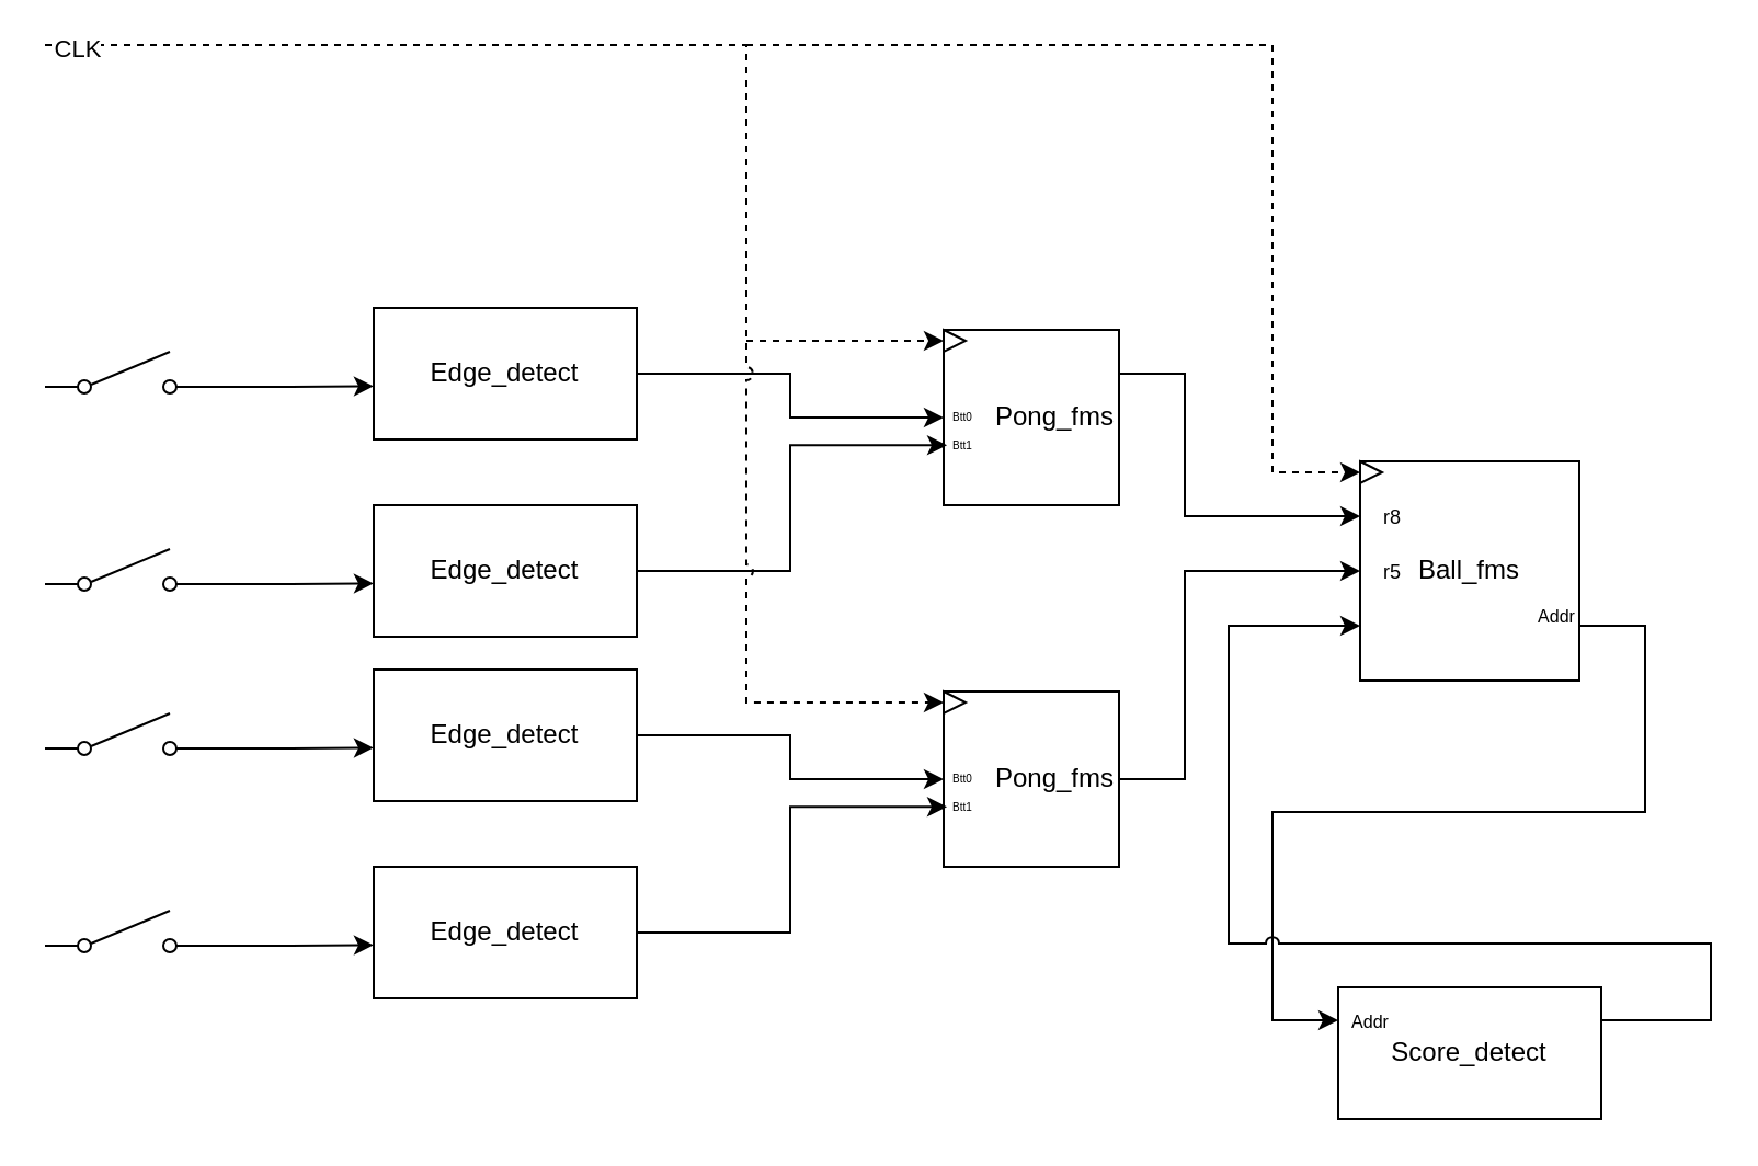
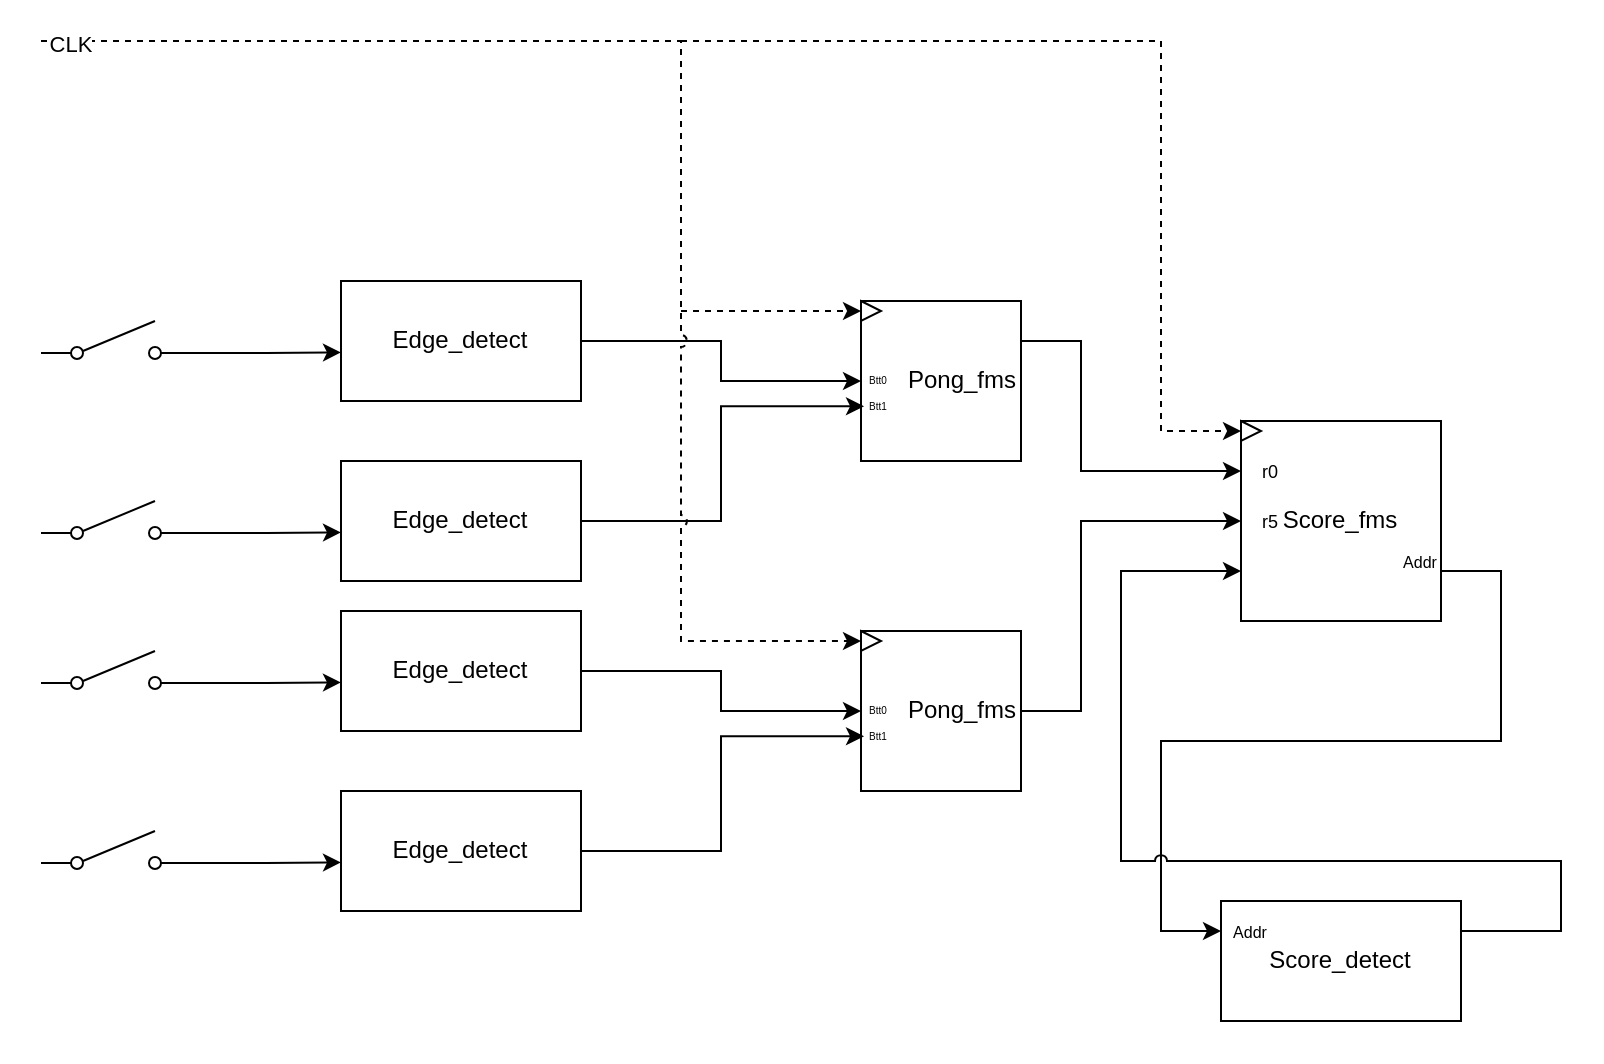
  <mxCell id="0" />
  <mxCell id="1" parent="0" />
  <mxCell id="2" value="Edge_detect" style="rounded=0;whiteSpace=wrap;html=1;" vertex="1" parent="1"><mxGeometry x="170" y="230" width="120" height="60" as="geometry" /></mxCell>
  <mxCell id="3" value="" style="html=1;shape=mxgraph.electrical.electro-mechanical.singleSwitch;aspect=fixed;elSwitchState=off;" vertex="1" parent="1"><mxGeometry x="20" y="250" width="75" height="20" as="geometry" /></mxCell>
  <mxCell id="4" style="edgeStyle=orthogonalEdgeStyle;rounded=0;orthogonalLoop=1;jettySize=auto;html=1;exitX=1;exitY=0.8;exitDx=0;exitDy=0;entryX=0;entryY=0.595;entryDx=0;entryDy=0;entryPerimeter=0;" edge="1" parent="1" source="3" target="2"><mxGeometry relative="1" as="geometry" /></mxCell>
  <mxCell id="5" style="edgeStyle=orthogonalEdgeStyle;rounded=0;orthogonalLoop=1;jettySize=auto;html=1;exitX=1;exitY=0.5;exitDx=0;exitDy=0;" edge="1" parent="1" source="6" target="10"><mxGeometry relative="1" as="geometry" /></mxCell>
  <mxCell id="6" value="Edge_detect" style="rounded=0;whiteSpace=wrap;html=1;" vertex="1" parent="1"><mxGeometry x="170" y="140" width="120" height="60" as="geometry" /></mxCell>
  <mxCell id="7" value="" style="html=1;shape=mxgraph.electrical.electro-mechanical.singleSwitch;aspect=fixed;elSwitchState=off;" vertex="1" parent="1"><mxGeometry x="20" y="160" width="75" height="20" as="geometry" /></mxCell>
  <mxCell id="8" style="edgeStyle=orthogonalEdgeStyle;rounded=0;orthogonalLoop=1;jettySize=auto;html=1;exitX=1;exitY=0.8;exitDx=0;exitDy=0;entryX=0;entryY=0.595;entryDx=0;entryDy=0;entryPerimeter=0;" edge="1" parent="1" source="7" target="6"><mxGeometry relative="1" as="geometry" /></mxCell>
  <mxCell id="9" style="edgeStyle=none;rounded=0;orthogonalLoop=1;jettySize=auto;html=1;exitX=1;exitY=0.25;exitDx=0;exitDy=0;entryX=0;entryY=0.25;entryDx=0;entryDy=0;" edge="1" parent="1" source="10" target="32"><mxGeometry relative="1" as="geometry"><Array as="points"><mxPoint x="540" y="170" /><mxPoint x="540" y="235" /></Array></mxGeometry></mxCell>
  <mxCell id="10" value="&lt;div style=&quot;&quot;&gt;&lt;span style=&quot;background-color: initial;&quot;&gt;Pong_fms&lt;/span&gt;&lt;/div&gt;" style="whiteSpace=wrap;html=1;aspect=fixed;align=right;" vertex="1" parent="1"><mxGeometry x="430" y="150" width="80" height="80" as="geometry" /></mxCell>
  <mxCell id="11" style="edgeStyle=orthogonalEdgeStyle;rounded=0;orthogonalLoop=1;jettySize=auto;html=1;exitX=1;exitY=0.5;exitDx=0;exitDy=0;entryX=0.019;entryY=0.658;entryDx=0;entryDy=0;entryPerimeter=0;" edge="1" parent="1" source="2" target="10"><mxGeometry relative="1" as="geometry" /></mxCell>
  <mxCell id="12" value="" style="triangle;whiteSpace=wrap;html=1;" vertex="1" parent="1"><mxGeometry x="430" y="150" width="10" height="10" as="geometry" /></mxCell>
  <mxCell id="13" value="" style="endArrow=classic;html=1;rounded=0;entryX=0;entryY=0.5;entryDx=0;entryDy=0;jumpStyle=arc;dashed=1;" edge="1" parent="1" target="27"><mxGeometry width="50" height="50" relative="1" as="geometry"><mxPoint x="20" y="20" as="sourcePoint" /><mxPoint x="390" y="20" as="targetPoint" /><Array as="points"><mxPoint x="340" y="20" /><mxPoint x="340" y="155" /><mxPoint x="340" y="320" /></Array></mxGeometry></mxCell>
  <mxCell id="14" value="CLK" style="edgeLabel;html=1;align=center;verticalAlign=middle;resizable=0;points=[];" vertex="1" connectable="0" parent="13"><mxGeometry x="-0.961" relative="1" as="geometry"><mxPoint y="1" as="offset" /></mxGeometry></mxCell>
  <mxCell id="15" value="&lt;font style=&quot;font-size: 5px;&quot;&gt;Btt0&lt;/font&gt;" style="text;html=1;align=center;verticalAlign=middle;whiteSpace=wrap;rounded=0;" vertex="1" parent="1"><mxGeometry x="424" y="180" width="30" height="15" as="geometry" /></mxCell>
  <mxCell id="16" value="&lt;font style=&quot;font-size: 5px;&quot;&gt;Btt1&lt;/font&gt;" style="text;html=1;align=center;verticalAlign=middle;whiteSpace=wrap;rounded=0;" vertex="1" parent="1"><mxGeometry x="424" y="193" width="30" height="15" as="geometry" /></mxCell>
  <mxCell id="17" value="Edge_detect" style="rounded=0;whiteSpace=wrap;html=1;" vertex="1" parent="1"><mxGeometry x="170" y="395" width="120" height="60" as="geometry" /></mxCell>
  <mxCell id="18" value="" style="html=1;shape=mxgraph.electrical.electro-mechanical.singleSwitch;aspect=fixed;elSwitchState=off;" vertex="1" parent="1"><mxGeometry x="20" y="415" width="75" height="20" as="geometry" /></mxCell>
  <mxCell id="19" style="edgeStyle=orthogonalEdgeStyle;rounded=0;orthogonalLoop=1;jettySize=auto;html=1;exitX=1;exitY=0.8;exitDx=0;exitDy=0;entryX=0;entryY=0.595;entryDx=0;entryDy=0;entryPerimeter=0;" edge="1" parent="1" source="18" target="17"><mxGeometry relative="1" as="geometry" /></mxCell>
  <mxCell id="20" style="edgeStyle=orthogonalEdgeStyle;rounded=0;orthogonalLoop=1;jettySize=auto;html=1;exitX=1;exitY=0.5;exitDx=0;exitDy=0;" edge="1" parent="1" source="21" target="25"><mxGeometry relative="1" as="geometry" /></mxCell>
  <mxCell id="21" value="Edge_detect" style="rounded=0;whiteSpace=wrap;html=1;" vertex="1" parent="1"><mxGeometry x="170" y="305" width="120" height="60" as="geometry" /></mxCell>
  <mxCell id="22" value="" style="html=1;shape=mxgraph.electrical.electro-mechanical.singleSwitch;aspect=fixed;elSwitchState=off;" vertex="1" parent="1"><mxGeometry x="20" y="325" width="75" height="20" as="geometry" /></mxCell>
  <mxCell id="23" style="edgeStyle=orthogonalEdgeStyle;rounded=0;orthogonalLoop=1;jettySize=auto;html=1;exitX=1;exitY=0.8;exitDx=0;exitDy=0;entryX=0;entryY=0.595;entryDx=0;entryDy=0;entryPerimeter=0;" edge="1" parent="1" source="22" target="21"><mxGeometry relative="1" as="geometry" /></mxCell>
  <mxCell id="24" style="edgeStyle=none;rounded=0;orthogonalLoop=1;jettySize=auto;html=1;exitX=1;exitY=0.5;exitDx=0;exitDy=0;entryX=0;entryY=0.5;entryDx=0;entryDy=0;" edge="1" parent="1" source="25" target="32"><mxGeometry relative="1" as="geometry"><Array as="points"><mxPoint x="540" y="355" /><mxPoint x="540" y="260" /></Array></mxGeometry></mxCell>
  <mxCell id="25" value="&lt;div style=&quot;&quot;&gt;&lt;span style=&quot;background-color: initial;&quot;&gt;Pong_fms&lt;/span&gt;&lt;/div&gt;" style="whiteSpace=wrap;html=1;aspect=fixed;align=right;" vertex="1" parent="1"><mxGeometry x="430" y="315" width="80" height="80" as="geometry" /></mxCell>
  <mxCell id="26" style="edgeStyle=orthogonalEdgeStyle;rounded=0;orthogonalLoop=1;jettySize=auto;html=1;exitX=1;exitY=0.5;exitDx=0;exitDy=0;entryX=0.019;entryY=0.658;entryDx=0;entryDy=0;entryPerimeter=0;" edge="1" parent="1" source="17" target="25"><mxGeometry relative="1" as="geometry" /></mxCell>
  <mxCell id="27" value="" style="triangle;whiteSpace=wrap;html=1;" vertex="1" parent="1"><mxGeometry x="430" y="315" width="10" height="10" as="geometry" /></mxCell>
  <mxCell id="28" value="&lt;font style=&quot;font-size: 5px;&quot;&gt;Btt0&lt;/font&gt;" style="text;html=1;align=center;verticalAlign=middle;whiteSpace=wrap;rounded=0;" vertex="1" parent="1"><mxGeometry x="424" y="345" width="30" height="15" as="geometry" /></mxCell>
  <mxCell id="29" value="&lt;font style=&quot;font-size: 5px;&quot;&gt;Btt1&lt;/font&gt;" style="text;html=1;align=center;verticalAlign=middle;whiteSpace=wrap;rounded=0;" vertex="1" parent="1"><mxGeometry x="424" y="358" width="30" height="15" as="geometry" /></mxCell>
  <mxCell id="30" value="" style="endArrow=classic;html=1;rounded=0;entryX=0;entryY=0.5;entryDx=0;entryDy=0;dashed=1;" edge="1" parent="1" target="12"><mxGeometry width="50" height="50" relative="1" as="geometry"><mxPoint x="340" y="155" as="sourcePoint" /><mxPoint x="390" y="110" as="targetPoint" /></mxGeometry></mxCell>
  <mxCell id="31" style="edgeStyle=none;rounded=0;orthogonalLoop=1;jettySize=auto;html=1;exitX=1;exitY=0.75;exitDx=0;exitDy=0;entryX=0;entryY=0.25;entryDx=0;entryDy=0;" edge="1" parent="1" source="32" target="38"><mxGeometry relative="1" as="geometry"><Array as="points"><mxPoint x="750" y="285" /><mxPoint x="750" y="370" /><mxPoint x="580" y="370" /><mxPoint x="580" y="465" /></Array></mxGeometry></mxCell>
- <mxCell id="32" value="Ball_fms" style="whiteSpace=wrap;html=1;aspect=fixed;" vertex="1" parent="1"><mxGeometry x="620" y="210" width="100" height="100" as="geometry" /></mxCell>
+ <mxCell id="32" value="Score_fms" style="whiteSpace=wrap;html=1;aspect=fixed;" vertex="1" parent="1"><mxGeometry x="620" y="210" width="100" height="100" as="geometry" /></mxCell>
  <mxCell id="33" value="" style="triangle;whiteSpace=wrap;html=1;" vertex="1" parent="1"><mxGeometry x="620" y="210" width="10" height="10" as="geometry" /></mxCell>
  <mxCell id="34" value="" style="endArrow=classic;html=1;rounded=0;entryX=0;entryY=0.5;entryDx=0;entryDy=0;dashed=1;" edge="1" parent="1" target="33"><mxGeometry width="50" height="50" relative="1" as="geometry"><mxPoint x="340" y="20" as="sourcePoint" /><mxPoint x="600" y="90" as="targetPoint" /><Array as="points"><mxPoint x="580" y="20" /><mxPoint x="580" y="215" /></Array></mxGeometry></mxCell>
- <mxCell id="35" value="&lt;font style=&quot;font-size: 9px;&quot;&gt;r8&lt;/font&gt;" style="text;html=1;align=center;verticalAlign=middle;whiteSpace=wrap;rounded=0;" vertex="1" parent="1"><mxGeometry x="610" y="230" width="50" height="10" as="geometry" /></mxCell>
+ <mxCell id="35" value="&lt;font style=&quot;font-size: 9px;&quot;&gt;r0&lt;/font&gt;" style="text;html=1;align=center;verticalAlign=middle;whiteSpace=wrap;rounded=0;" vertex="1" parent="1"><mxGeometry x="610" y="230" width="50" height="10" as="geometry" /></mxCell>
  <mxCell id="36" value="&lt;font style=&quot;font-size: 9px;&quot;&gt;r5&lt;/font&gt;" style="text;html=1;align=center;verticalAlign=middle;whiteSpace=wrap;rounded=0;" vertex="1" parent="1"><mxGeometry x="610" y="255" width="50" height="10" as="geometry" /></mxCell>
  <mxCell id="37" style="edgeStyle=none;rounded=0;orthogonalLoop=1;jettySize=auto;html=1;exitX=1;exitY=0.25;exitDx=0;exitDy=0;entryX=0;entryY=0.75;entryDx=0;entryDy=0;jumpStyle=arc;" edge="1" parent="1" source="38" target="32"><mxGeometry relative="1" as="geometry"><mxPoint x="610" y="340" as="targetPoint" /><Array as="points"><mxPoint x="780" y="465" /><mxPoint x="780" y="430" /><mxPoint x="560" y="430" /><mxPoint x="560" y="285" /></Array></mxGeometry></mxCell>
  <mxCell id="38" value="Score_detect" style="rounded=0;whiteSpace=wrap;html=1;" vertex="1" parent="1"><mxGeometry x="610" y="450" width="120" height="60" as="geometry" /></mxCell>
  <mxCell id="39" value="&lt;font style=&quot;font-size: 8px;&quot;&gt;Addr&lt;/font&gt;" style="text;html=1;align=center;verticalAlign=middle;whiteSpace=wrap;rounded=0;" vertex="1" parent="1"><mxGeometry x="680" y="265" width="60" height="30" as="geometry" /></mxCell>
  <mxCell id="40" value="&lt;font style=&quot;font-size: 8px;&quot;&gt;Addr&lt;/font&gt;" style="text;html=1;align=center;verticalAlign=middle;whiteSpace=wrap;rounded=0;" vertex="1" parent="1"><mxGeometry x="595" y="450" width="60" height="30" as="geometry" /></mxCell>
